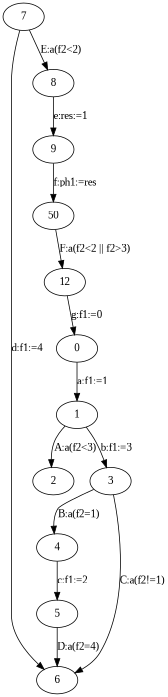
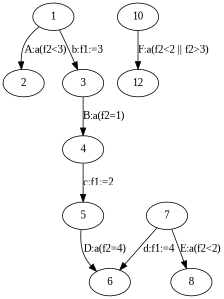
  digraph {
    fontname="Liberation Serif"
    node [fixedsize=false fontname="Liberation Serif" regular=false]
    edge [constraint=true decorate=false fontname="Liberation Serif" labelfloat=false]
-   n1 [label=0]
    n2 [label=1]
    n3 [label=2]
    n4 [label=3]
    n5 [label=4]
    n6 [label=6]
    n7 [label=5]
    n8 [label=7]
    n9 [label=8]
-   n10 [label=9]
-   n11 [label=50]
+   n11 [label=10]
    n12 [label=12]
-   n1 -> n2 [label="a:f1:=1"]
    n2 -> n3 [label="A:a(f2<3)"]
    n2 -> n4 [label="b:f1:=3"]
    n4 -> n5 [label="B:a(f2=1)"]
-   n4 -> n6 [label="C:a(f2!=1)"]
    n5 -> n7 [label="c:f1:=2"]
    n7 -> n6 [label="D:a(f2=4)"]
    n8 -> n6 [label="d:f1:=4"]
    n8 -> n9 [label="E:a(f2<2)"]
-   n9 -> n10 [label="e:res:=1"]
-   n10 -> n11 [label="f:ph1:=res"]
    n11 -> n12 [label="F:a(f2<2 || f2>3)"]
-   n12 -> n1 [label="g:f1:=0"]
  }
